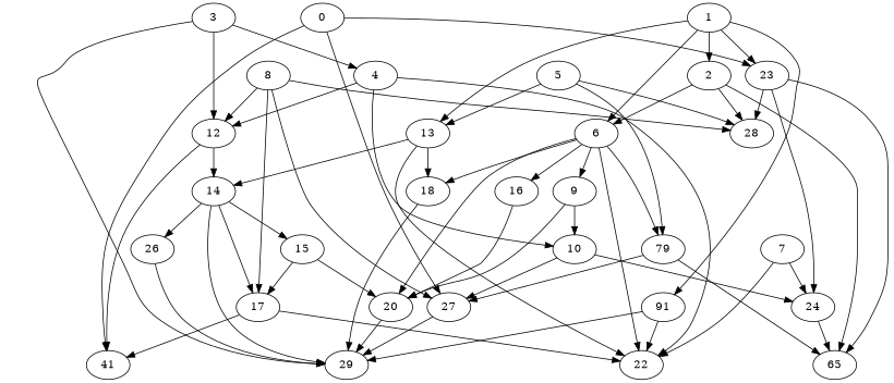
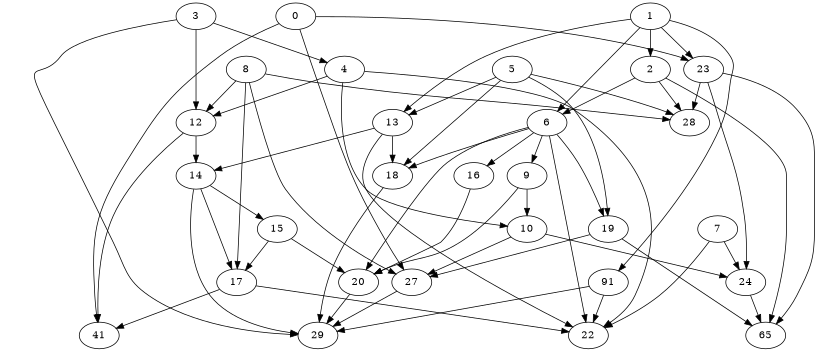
  digraph {
    node [Weight=117]
    edge [Weight=7]
    2 [Weight=234]
    1
    6 [Weight=187]
    13
    23 [Weight=94]
    n6 [Weight=94 label=91]
    n7 [Weight=187 label=65]
    28 [Weight=187]
    9 [Weight=94]
-   19 [Weight=234 label=79]
+   19 [Weight=234]
    18
    16 [Weight=47]
    20 [Weight=47]
    22 [Weight=70]
    14 [Weight=164]
    24 [Weight=94]
    29 [Weight=187]
    10 [Weight=164]
    27 [Weight=234]
    3 [Weight=211]
    4 [Weight=47]
    12 [Weight=94]
    n23 [Weight=70 label=41]
    5 [Weight=187]
    8 [Weight=141]
    17 [Weight=141]
-   26 [Weight=70]
    15
    0 [Weight=164]
    7
    2 -> 6
    2 -> n7 [Weight=10]
    2 -> 28 [Weight=3]
    1 -> 2
    1 -> 6
    1 -> 13 [Weight=4]
    1 -> 23 [Weight=10]
    1 -> n6 [Weight=10]
    6 -> 9 [Weight=4]
    6 -> 19 [Weight=10]
    6 -> 18 [Weight=8]
    6 -> 16 [Weight=9]
    6 -> 20 [Weight=2]
    6 -> 22
    13 -> 18 [Weight=8]
    13 -> 22 [Weight=5]
    13 -> 14 [Weight=9]
    23 -> n7 [Weight=9]
    23 -> 28 [Weight=4]
    23 -> 24 [Weight=4]
    n6 -> 22 [Weight=8]
    n6 -> 29
    9 -> 20 [Weight=5]
    9 -> 10
    19 -> n7 [Weight=10]
    19 -> 27 [Weight=5]
    18 -> 29 [Weight=2]
    16 -> 20 [Weight=5]
    20 -> 29
    14 -> 29 [Weight=4]
    14 -> 17 [Weight=10]
-   14 -> 26 [Weight=6]
    14 -> 15 [Weight=2]
    24 -> n7 [Weight=5]
    10 -> 24 [Weight=2]
    10 -> 27 [Weight=5]
    27 -> 29
    3 -> 29 [Weight=5]
    3 -> 4 [Weight=8]
    3 -> 12 [Weight=3]
    4 -> 22 [Weight=5]
    4 -> 10 [Weight=10]
    4 -> 12 [Weight=4]
    12 -> 14 [Weight=8]
    12 -> n23 [Weight=10]
    5 -> 13 [Weight=10]
    5 -> 28 [Weight=9]
    5 -> 19
+   5 -> 18 [Weight=6]
    8 -> 28 [Weight=8]
    8 -> 27 [Weight=10]
    8 -> 12 [Weight=4]
    8 -> 17 [Weight=6]
    17 -> 22 [Weight=3]
    17 -> n23
-   26 -> 29 [Weight=5]
    15 -> 20 [Weight=2]
    15 -> 17 [Weight=4]
    0 -> 23 [Weight=2]
    0 -> 27
    0 -> n23 [Weight=5]
    7 -> 22 [Weight=3]
    7 -> 24 [Weight=6]
  }
